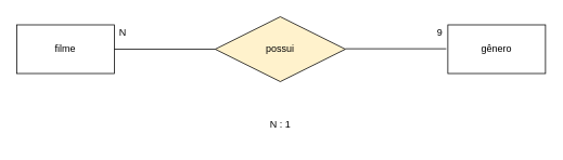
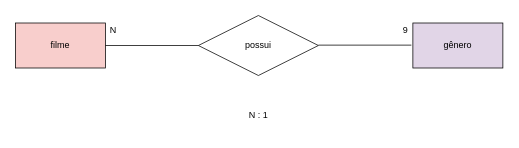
  <mxCell id="0" />
  <mxCell id="1" parent="0" />
- <mxCell id="2" value="&lt;font style=&quot;vertical-align: inherit&quot;&gt;&lt;font style=&quot;vertical-align: inherit&quot;&gt;filme&lt;/font&gt;&lt;/font&gt;" style="rounded=0;whiteSpace=wrap;html=1;" vertex="1" parent="1"><mxGeometry x="20" y="30" width="120" height="60" as="geometry" /></mxCell>
- <mxCell id="3" value="&lt;font style=&quot;vertical-align: inherit&quot;&gt;&lt;font style=&quot;vertical-align: inherit&quot;&gt;possui&lt;/font&gt;&lt;/font&gt;" style="rhombus;whiteSpace=wrap;html=1;rounded=0;fillColor=#fff2cc;" vertex="1" parent="1"><mxGeometry x="264" y="20" width="160" height="80" as="geometry" /></mxCell>
- <mxCell id="4" value="&lt;font style=&quot;vertical-align: inherit&quot;&gt;&lt;font style=&quot;vertical-align: inherit&quot;&gt;gênero&lt;br&gt;&lt;/font&gt;&lt;/font&gt;" style="whiteSpace=wrap;html=1;rounded=0;" vertex="1" parent="1"><mxGeometry x="550" y="30" width="120" height="60" as="geometry" /></mxCell>
+ <mxCell id="2" value="&lt;font style=&quot;vertical-align: inherit&quot;&gt;&lt;font style=&quot;vertical-align: inherit&quot;&gt;filme&lt;/font&gt;&lt;/font&gt;" style="rounded=0;whiteSpace=wrap;html=1;fillColor=#f8cecc;" vertex="1" parent="1"><mxGeometry x="20" y="30" width="120" height="60" as="geometry" /></mxCell>
+ <mxCell id="3" value="&lt;font style=&quot;vertical-align: inherit&quot;&gt;&lt;font style=&quot;vertical-align: inherit&quot;&gt;possui&lt;/font&gt;&lt;/font&gt;" style="rhombus;whiteSpace=wrap;html=1;rounded=0;" vertex="1" parent="1"><mxGeometry x="264" y="20" width="160" height="80" as="geometry" /></mxCell>
+ <mxCell id="4" value="&lt;font style=&quot;vertical-align: inherit&quot;&gt;&lt;font style=&quot;vertical-align: inherit&quot;&gt;gênero&lt;br&gt;&lt;/font&gt;&lt;/font&gt;" style="whiteSpace=wrap;html=1;rounded=0;fillColor=#e1d5e7;" vertex="1" parent="1"><mxGeometry x="550" y="30" width="120" height="60" as="geometry" /></mxCell>
  <mxCell id="5" value="" style="endArrow=none;html=1;entryX=0;entryY=0.5;entryDx=0;entryDy=0;" edge="1" parent="1" target="3"><mxGeometry width="50" height="50" relative="1" as="geometry"><mxPoint x="140" y="60" as="sourcePoint" /><mxPoint x="260" y="60" as="targetPoint" /></mxGeometry></mxCell>
  <mxCell id="6" value="" style="endArrow=none;html=1;entryX=0;entryY=0.5;entryDx=0;entryDy=0;" edge="1" parent="1"><mxGeometry width="50" height="50" relative="1" as="geometry"><mxPoint x="424" y="59.5" as="sourcePoint" /><mxPoint x="548" y="59.5" as="targetPoint" /></mxGeometry></mxCell>
  <mxCell id="7" value="&lt;font style=&quot;vertical-align: inherit&quot;&gt;&lt;font style=&quot;vertical-align: inherit&quot;&gt;N&lt;/font&gt;&lt;/font&gt;" style="text;html=1;align=center;verticalAlign=middle;resizable=0;points=[];autosize=1;strokeColor=none;" vertex="1" parent="1"><mxGeometry x="140" y="30" width="20" height="20" as="geometry" /></mxCell>
  <mxCell id="8" value="&lt;font style=&quot;vertical-align: inherit&quot;&gt;&lt;font style=&quot;vertical-align: inherit&quot;&gt;9&lt;/font&gt;&lt;/font&gt;" style="text;html=1;align=center;verticalAlign=middle;resizable=0;points=[];autosize=1;strokeColor=none;" vertex="1" parent="1"><mxGeometry x="530" y="30" width="20" height="20" as="geometry" /></mxCell>
  <mxCell id="9" value="&lt;font style=&quot;vertical-align: inherit&quot;&gt;&lt;font style=&quot;vertical-align: inherit&quot;&gt;N : 1&lt;br&gt;&lt;br&gt;&lt;/font&gt;&lt;/font&gt;" style="text;html=1;align=center;verticalAlign=middle;resizable=0;points=[];autosize=1;strokeColor=none;" vertex="1" parent="1"><mxGeometry x="324" y="145" width="40" height="30" as="geometry" /></mxCell>
